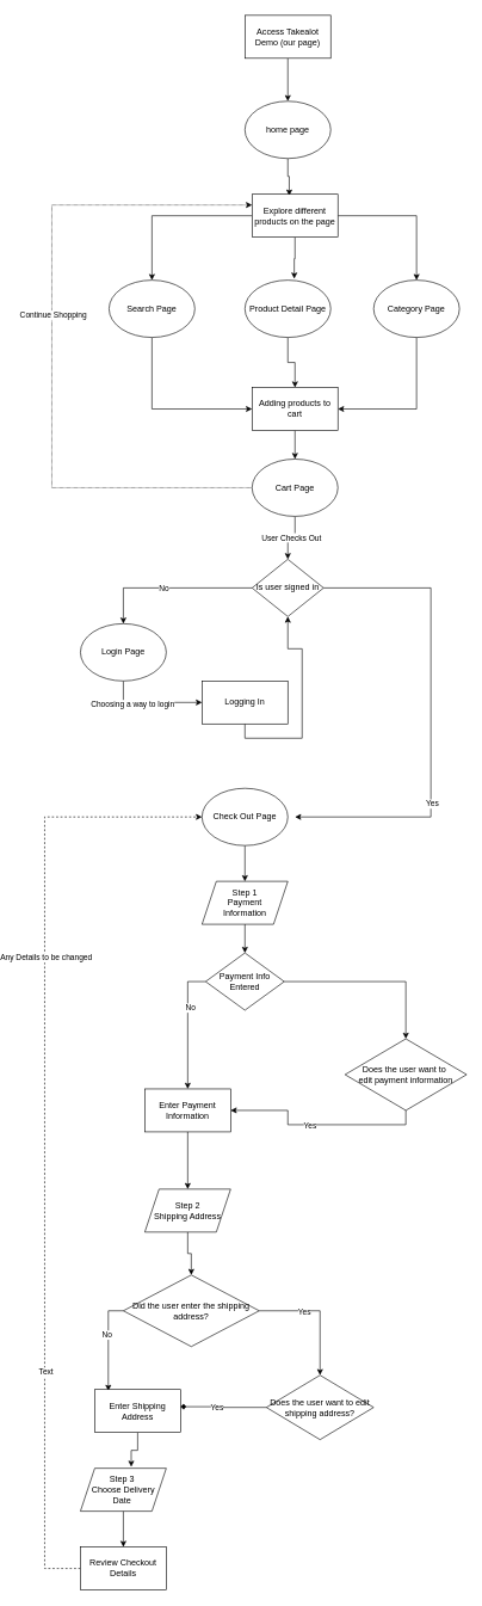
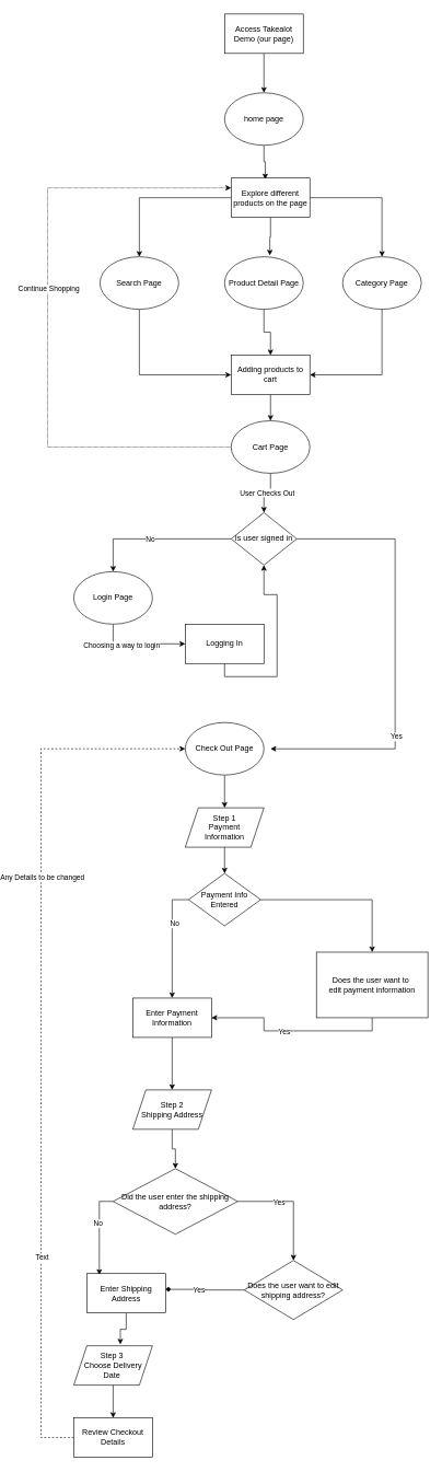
  <mxCell id="0" />
  <mxCell id="1" parent="0" />
  <mxCell id="2" style="edgeStyle=orthogonalEdgeStyle;rounded=0;orthogonalLoop=1;jettySize=auto;html=1;exitX=0.5;exitY=1;exitDx=0;exitDy=0;entryX=0.5;entryY=0;entryDx=0;entryDy=0;" edge="1" parent="1" source="3" target="5"><mxGeometry relative="1" as="geometry" /></mxCell>
  <mxCell id="3" value="Access Takealot Demo (our page)" style="rounded=0;whiteSpace=wrap;html=1;" vertex="1" parent="1"><mxGeometry x="300" y="20" width="120" height="60" as="geometry" /></mxCell>
  <mxCell id="4" style="edgeStyle=orthogonalEdgeStyle;rounded=0;orthogonalLoop=1;jettySize=auto;html=1;exitX=0.5;exitY=1;exitDx=0;exitDy=0;entryX=0.433;entryY=0.033;entryDx=0;entryDy=0;entryPerimeter=0;" edge="1" parent="1" source="5" target="9"><mxGeometry relative="1" as="geometry" /></mxCell>
  <mxCell id="5" value="home page" style="ellipse;whiteSpace=wrap;html=1;" vertex="1" parent="1"><mxGeometry x="300" y="140" width="120" height="80" as="geometry" /></mxCell>
  <mxCell id="6" style="edgeStyle=orthogonalEdgeStyle;rounded=0;orthogonalLoop=1;jettySize=auto;html=1;exitX=0;exitY=0.5;exitDx=0;exitDy=0;entryX=0.5;entryY=0;entryDx=0;entryDy=0;" edge="1" parent="1" source="9" target="11"><mxGeometry relative="1" as="geometry" /></mxCell>
  <mxCell id="7" style="edgeStyle=orthogonalEdgeStyle;rounded=0;orthogonalLoop=1;jettySize=auto;html=1;exitX=0.5;exitY=1;exitDx=0;exitDy=0;entryX=0.575;entryY=-0.025;entryDx=0;entryDy=0;entryPerimeter=0;" edge="1" parent="1" source="9" target="13"><mxGeometry relative="1" as="geometry" /></mxCell>
  <mxCell id="8" style="edgeStyle=orthogonalEdgeStyle;rounded=0;orthogonalLoop=1;jettySize=auto;html=1;exitX=1;exitY=0.5;exitDx=0;exitDy=0;entryX=0.5;entryY=0;entryDx=0;entryDy=0;" edge="1" parent="1" source="9" target="15"><mxGeometry relative="1" as="geometry" /></mxCell>
  <mxCell id="9" value="Explore different products on the page" style="rounded=0;whiteSpace=wrap;html=1;" vertex="1" parent="1"><mxGeometry x="310" y="270" width="120" height="60" as="geometry" /></mxCell>
  <mxCell id="10" style="edgeStyle=orthogonalEdgeStyle;rounded=0;orthogonalLoop=1;jettySize=auto;html=1;exitX=0.5;exitY=1;exitDx=0;exitDy=0;entryX=0;entryY=0.5;entryDx=0;entryDy=0;" edge="1" parent="1" source="11" target="17"><mxGeometry relative="1" as="geometry" /></mxCell>
  <mxCell id="11" value="Search Page" style="ellipse;whiteSpace=wrap;html=1;" vertex="1" parent="1"><mxGeometry x="110" y="390" width="120" height="80" as="geometry" /></mxCell>
  <mxCell id="12" style="edgeStyle=orthogonalEdgeStyle;rounded=0;orthogonalLoop=1;jettySize=auto;html=1;exitX=0.5;exitY=1;exitDx=0;exitDy=0;entryX=0.5;entryY=0;entryDx=0;entryDy=0;" edge="1" parent="1" source="13" target="17"><mxGeometry relative="1" as="geometry" /></mxCell>
  <mxCell id="13" value="Product Detail Page" style="ellipse;whiteSpace=wrap;html=1;" vertex="1" parent="1"><mxGeometry x="300" y="390" width="120" height="80" as="geometry" /></mxCell>
  <mxCell id="14" style="edgeStyle=orthogonalEdgeStyle;rounded=0;orthogonalLoop=1;jettySize=auto;html=1;exitX=0.5;exitY=1;exitDx=0;exitDy=0;entryX=1;entryY=0.5;entryDx=0;entryDy=0;" edge="1" parent="1" source="15" target="17"><mxGeometry relative="1" as="geometry" /></mxCell>
  <mxCell id="15" value="Category Page" style="ellipse;whiteSpace=wrap;html=1;" vertex="1" parent="1"><mxGeometry x="480" y="390" width="120" height="80" as="geometry" /></mxCell>
  <mxCell id="16" style="edgeStyle=orthogonalEdgeStyle;rounded=0;orthogonalLoop=1;jettySize=auto;html=1;exitX=0.5;exitY=1;exitDx=0;exitDy=0;entryX=0.5;entryY=0;entryDx=0;entryDy=0;" edge="1" parent="1" source="17" target="23"><mxGeometry relative="1" as="geometry" /></mxCell>
  <mxCell id="17" value="Adding products to cart" style="rounded=0;whiteSpace=wrap;html=1;" vertex="1" parent="1"><mxGeometry x="310" y="540" width="120" height="60" as="geometry" /></mxCell>
  <mxCell id="18" value="User Checks Out" style="edgeStyle=orthogonalEdgeStyle;rounded=0;orthogonalLoop=1;jettySize=auto;html=1;exitX=0.5;exitY=1;exitDx=0;exitDy=0;entryX=0.5;entryY=0;entryDx=0;entryDy=0;" edge="1" parent="1" source="23" target="26"><mxGeometry relative="1" as="geometry" /></mxCell>
  <mxCell id="19" style="edgeStyle=orthogonalEdgeStyle;rounded=0;orthogonalLoop=1;jettySize=auto;html=1;exitX=1;exitY=0.5;exitDx=0;exitDy=0;" edge="1" parent="1" source="26"><mxGeometry relative="1" as="geometry"><mxPoint x="370" y="1140" as="targetPoint" /><Array as="points"><mxPoint x="560" y="820" /><mxPoint x="560" y="1140" /></Array></mxGeometry></mxCell>
  <mxCell id="20" value="Yes" style="edgeLabel;html=1;align=center;verticalAlign=middle;resizable=0;points=[];" vertex="1" connectable="0" parent="19"><mxGeometry x="0.367" y="1" relative="1" as="geometry"><mxPoint as="offset" /></mxGeometry></mxCell>
  <mxCell id="21" style="edgeStyle=orthogonalEdgeStyle;rounded=0;orthogonalLoop=1;jettySize=auto;html=1;exitX=0;exitY=0.5;exitDx=0;exitDy=0;entryX=0;entryY=0.25;entryDx=0;entryDy=0;dashed=1;dashPattern=1 1;" edge="1" parent="1" source="23" target="9"><mxGeometry relative="1" as="geometry"><Array as="points"><mxPoint x="30" y="680" /><mxPoint x="30" y="285" /></Array></mxGeometry></mxCell>
  <mxCell id="22" value="Continue Shopping" style="edgeLabel;html=1;align=center;verticalAlign=middle;resizable=0;points=[];" vertex="1" connectable="0" parent="21"><mxGeometry x="0.093" y="-1" relative="1" as="geometry"><mxPoint as="offset" /></mxGeometry></mxCell>
  <mxCell id="23" value="Cart Page" style="ellipse;whiteSpace=wrap;html=1;" vertex="1" parent="1"><mxGeometry x="310" y="640" width="120" height="80" as="geometry" /></mxCell>
  <mxCell id="24" style="edgeStyle=orthogonalEdgeStyle;rounded=0;orthogonalLoop=1;jettySize=auto;html=1;exitX=0;exitY=0.5;exitDx=0;exitDy=0;entryX=0.5;entryY=0;entryDx=0;entryDy=0;" edge="1" parent="1" source="26" target="29"><mxGeometry relative="1" as="geometry" /></mxCell>
  <mxCell id="25" value="No" style="edgeLabel;html=1;align=center;verticalAlign=middle;resizable=0;points=[];" vertex="1" connectable="0" parent="24"><mxGeometry x="0.078" relative="1" as="geometry"><mxPoint as="offset" /></mxGeometry></mxCell>
  <mxCell id="26" value="Is user signed in" style="rhombus;whiteSpace=wrap;html=1;" vertex="1" parent="1"><mxGeometry x="310" y="780" width="100" height="80" as="geometry" /></mxCell>
  <mxCell id="27" style="edgeStyle=orthogonalEdgeStyle;rounded=0;orthogonalLoop=1;jettySize=auto;html=1;exitX=0.5;exitY=1;exitDx=0;exitDy=0;entryX=0;entryY=0.5;entryDx=0;entryDy=0;" edge="1" parent="1" source="29" target="33"><mxGeometry relative="1" as="geometry" /></mxCell>
  <mxCell id="28" value="Choosing a way to login" style="edgeLabel;html=1;align=center;verticalAlign=middle;resizable=0;points=[];" vertex="1" connectable="0" parent="27"><mxGeometry x="-0.4" y="-2" relative="1" as="geometry"><mxPoint as="offset" /></mxGeometry></mxCell>
  <mxCell id="29" value="Login Page" style="ellipse;whiteSpace=wrap;html=1;" vertex="1" parent="1"><mxGeometry x="70" y="870" width="120" height="80" as="geometry" /></mxCell>
  <mxCell id="30" style="edgeStyle=orthogonalEdgeStyle;rounded=0;orthogonalLoop=1;jettySize=auto;html=1;exitX=0.5;exitY=1;exitDx=0;exitDy=0;entryX=0.5;entryY=0;entryDx=0;entryDy=0;" edge="1" parent="1" source="31" target="35"><mxGeometry relative="1" as="geometry" /></mxCell>
  <mxCell id="31" value="Check Out Page" style="ellipse;whiteSpace=wrap;html=1;" vertex="1" parent="1"><mxGeometry x="240" y="1100" width="120" height="80" as="geometry" /></mxCell>
  <mxCell id="32" style="edgeStyle=orthogonalEdgeStyle;rounded=0;orthogonalLoop=1;jettySize=auto;html=1;exitX=0.5;exitY=1;exitDx=0;exitDy=0;" edge="1" parent="1" source="33" target="26"><mxGeometry relative="1" as="geometry" /></mxCell>
  <mxCell id="33" value="Logging In" style="rounded=0;whiteSpace=wrap;html=1;" vertex="1" parent="1"><mxGeometry x="240" y="950" width="120" height="60" as="geometry" /></mxCell>
  <mxCell id="34" style="edgeStyle=orthogonalEdgeStyle;rounded=0;orthogonalLoop=1;jettySize=auto;html=1;exitX=0.5;exitY=1;exitDx=0;exitDy=0;entryX=0.5;entryY=0;entryDx=0;entryDy=0;" edge="1" parent="1" source="35" target="39"><mxGeometry relative="1" as="geometry" /></mxCell>
  <mxCell id="35" value="Step 1&lt;br&gt;Payment &lt;br&gt;Information" style="shape=parallelogram;perimeter=parallelogramPerimeter;whiteSpace=wrap;html=1;fixedSize=1;" vertex="1" parent="1"><mxGeometry x="240" y="1230" width="120" height="60" as="geometry" /></mxCell>
  <mxCell id="36" style="edgeStyle=orthogonalEdgeStyle;rounded=0;orthogonalLoop=1;jettySize=auto;html=1;exitX=0;exitY=0.5;exitDx=0;exitDy=0;entryX=0.5;entryY=0;entryDx=0;entryDy=0;" edge="1" parent="1" source="39" target="41"><mxGeometry relative="1" as="geometry" /></mxCell>
  <mxCell id="37" value="No" style="edgeLabel;html=1;align=center;verticalAlign=middle;resizable=0;points=[];" vertex="1" connectable="0" parent="36"><mxGeometry x="-0.303" y="3" relative="1" as="geometry"><mxPoint as="offset" /></mxGeometry></mxCell>
  <mxCell id="38" style="edgeStyle=orthogonalEdgeStyle;rounded=0;orthogonalLoop=1;jettySize=auto;html=1;exitX=1;exitY=0.5;exitDx=0;exitDy=0;entryX=0.5;entryY=0;entryDx=0;entryDy=0;" edge="1" parent="1" source="39" target="44"><mxGeometry relative="1" as="geometry" /></mxCell>
  <mxCell id="39" value="Payment Info Entered" style="rhombus;whiteSpace=wrap;html=1;" vertex="1" parent="1"><mxGeometry x="245" y="1330" width="110" height="80" as="geometry" /></mxCell>
  <mxCell id="40" style="edgeStyle=orthogonalEdgeStyle;rounded=0;orthogonalLoop=1;jettySize=auto;html=1;exitX=0.5;exitY=1;exitDx=0;exitDy=0;entryX=0.5;entryY=0;entryDx=0;entryDy=0;" edge="1" parent="1" source="41" target="46"><mxGeometry relative="1" as="geometry" /></mxCell>
  <mxCell id="41" value="Enter Payment Information" style="rounded=0;whiteSpace=wrap;html=1;" vertex="1" parent="1"><mxGeometry x="160" y="1520" width="120" height="60" as="geometry" /></mxCell>
  <mxCell id="42" style="edgeStyle=orthogonalEdgeStyle;rounded=0;orthogonalLoop=1;jettySize=auto;html=1;exitX=0.5;exitY=1;exitDx=0;exitDy=0;" edge="1" parent="1" source="44" target="41"><mxGeometry relative="1" as="geometry" /></mxCell>
  <mxCell id="43" value="Yes" style="edgeLabel;html=1;align=center;verticalAlign=middle;resizable=0;points=[];" vertex="1" connectable="0" parent="42"><mxGeometry x="0.088" relative="1" as="geometry"><mxPoint as="offset" /></mxGeometry></mxCell>
- <mxCell id="44" value="Does the user want to&amp;nbsp;&lt;br&gt;edit payment information" style="rhombus;whiteSpace=wrap;html=1;" vertex="1" parent="1"><mxGeometry x="440" y="1450" width="170" height="100" as="geometry" /></mxCell>
+ <mxCell id="44" value="Does the user want to&amp;nbsp;&lt;br&gt;edit payment information" style="whiteSpace=wrap;html=1;rounded=0;" vertex="1" parent="1"><mxGeometry x="440" y="1450" width="170" height="100" as="geometry" /></mxCell>
  <mxCell id="45" style="edgeStyle=orthogonalEdgeStyle;rounded=0;orthogonalLoop=1;jettySize=auto;html=1;exitX=0.5;exitY=1;exitDx=0;exitDy=0;entryX=0.5;entryY=0;entryDx=0;entryDy=0;" edge="1" parent="1" source="46" target="51"><mxGeometry relative="1" as="geometry" /></mxCell>
  <mxCell id="46" value="Step 2&lt;br&gt;Shipping Address" style="shape=parallelogram;perimeter=parallelogramPerimeter;whiteSpace=wrap;html=1;fixedSize=1;" vertex="1" parent="1"><mxGeometry x="160" y="1660" width="120" height="60" as="geometry" /></mxCell>
  <mxCell id="47" style="edgeStyle=orthogonalEdgeStyle;rounded=0;orthogonalLoop=1;jettySize=auto;html=1;exitX=0;exitY=0.5;exitDx=0;exitDy=0;entryX=0.158;entryY=0.033;entryDx=0;entryDy=0;entryPerimeter=0;" edge="1" parent="1" source="51" target="53"><mxGeometry relative="1" as="geometry" /></mxCell>
  <mxCell id="48" value="No" style="edgeLabel;html=1;align=center;verticalAlign=middle;resizable=0;points=[];" vertex="1" connectable="0" parent="47"><mxGeometry x="-0.173" y="-2" relative="1" as="geometry"><mxPoint as="offset" /></mxGeometry></mxCell>
  <mxCell id="49" style="edgeStyle=orthogonalEdgeStyle;rounded=0;orthogonalLoop=1;jettySize=auto;html=1;exitX=1;exitY=0.5;exitDx=0;exitDy=0;" edge="1" parent="1" source="51" target="56"><mxGeometry relative="1" as="geometry" /></mxCell>
  <mxCell id="50" value="Yes" style="edgeLabel;html=1;align=center;verticalAlign=middle;resizable=0;points=[];" vertex="1" connectable="0" parent="49"><mxGeometry x="-0.291" y="-1" relative="1" as="geometry"><mxPoint as="offset" /></mxGeometry></mxCell>
  <mxCell id="51" value="&lt;span&gt;Did the user enter the shipping address?&lt;/span&gt;" style="rhombus;whiteSpace=wrap;html=1;" vertex="1" parent="1"><mxGeometry x="130" y="1780" width="190" height="100" as="geometry" /></mxCell>
  <mxCell id="52" style="edgeStyle=orthogonalEdgeStyle;rounded=0;orthogonalLoop=1;jettySize=auto;html=1;exitX=0.5;exitY=1;exitDx=0;exitDy=0;entryX=0.592;entryY=-0.033;entryDx=0;entryDy=0;entryPerimeter=0;" edge="1" parent="1" source="53" target="58"><mxGeometry relative="1" as="geometry" /></mxCell>
  <mxCell id="53" value="Enter Shipping Address" style="rounded=0;whiteSpace=wrap;html=1;" vertex="1" parent="1"><mxGeometry x="90" y="1940" width="120" height="60" as="geometry" /></mxCell>
  <mxCell id="54" style="edgeStyle=orthogonalEdgeStyle;rounded=0;orthogonalLoop=1;jettySize=auto;html=1;exitX=0;exitY=0.5;exitDx=0;exitDy=0;entryX=1;entryY=0.4;entryDx=0;entryDy=0;entryPerimeter=0;endArrow=diamond;" edge="1" parent="1" source="56" target="53"><mxGeometry relative="1" as="geometry" /></mxCell>
  <mxCell id="55" value="Yes" style="edgeLabel;html=1;align=center;verticalAlign=middle;resizable=0;points=[];" vertex="1" connectable="0" parent="54"><mxGeometry x="0.174" y="1" relative="1" as="geometry"><mxPoint as="offset" /></mxGeometry></mxCell>
  <mxCell id="56" value="Does the user want to edit shipping address?" style="rhombus;whiteSpace=wrap;html=1;" vertex="1" parent="1"><mxGeometry x="330" y="1920" width="150" height="90" as="geometry" /></mxCell>
  <mxCell id="57" style="edgeStyle=orthogonalEdgeStyle;rounded=0;orthogonalLoop=1;jettySize=auto;html=1;exitX=0.5;exitY=1;exitDx=0;exitDy=0;entryX=0.5;entryY=0;entryDx=0;entryDy=0;" edge="1" parent="1" source="58" target="62"><mxGeometry relative="1" as="geometry" /></mxCell>
  <mxCell id="58" value="Step 3&amp;nbsp;&lt;br&gt;Choose Delivery Date&amp;nbsp;" style="shape=parallelogram;perimeter=parallelogramPerimeter;whiteSpace=wrap;html=1;fixedSize=1;" vertex="1" parent="1"><mxGeometry x="70" y="2050" width="120" height="60" as="geometry" /></mxCell>
  <mxCell id="59" style="edgeStyle=orthogonalEdgeStyle;rounded=0;orthogonalLoop=1;jettySize=auto;html=1;exitX=0;exitY=0.5;exitDx=0;exitDy=0;entryX=0;entryY=0.5;entryDx=0;entryDy=0;dashed=1;" edge="1" parent="1" source="62" target="31"><mxGeometry relative="1" as="geometry"><Array as="points"><mxPoint y="2190" x="20" /><mxPoint y="1140" x="20" /></Array></mxGeometry></mxCell>
  <mxCell id="60" value="Text" style="edgeLabel;html=1;align=center;verticalAlign=middle;resizable=0;points=[];" vertex="1" connectable="0" parent="59"><mxGeometry x="-0.508" y="-1" relative="1" as="geometry"><mxPoint as="offset" /></mxGeometry></mxCell>
  <mxCell id="61" value="Any Details to be changed" style="edgeLabel;html=1;align=center;verticalAlign=middle;resizable=0;points=[];" vertex="1" connectable="0" parent="59"><mxGeometry x="0.369" y="-1" relative="1" as="geometry"><mxPoint as="offset" /></mxGeometry></mxCell>
  <mxCell id="62" value="Review Checkout Details" style="rounded=0;whiteSpace=wrap;html=1;" vertex="1" parent="1"><mxGeometry x="70" y="2160" width="120" height="60" as="geometry" /></mxCell>
